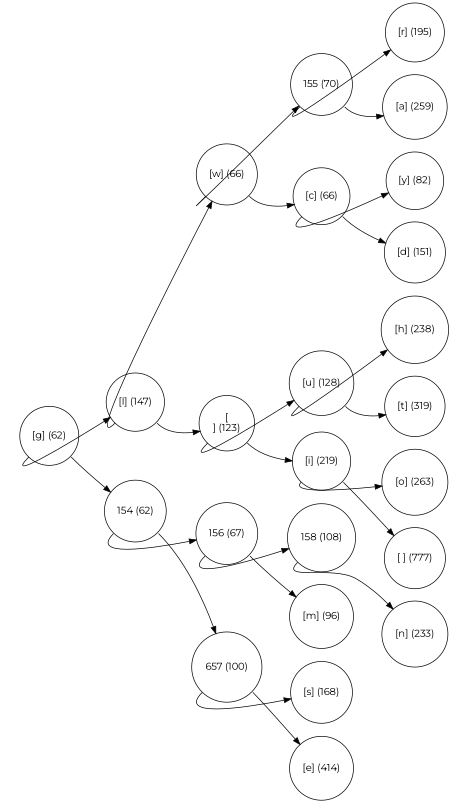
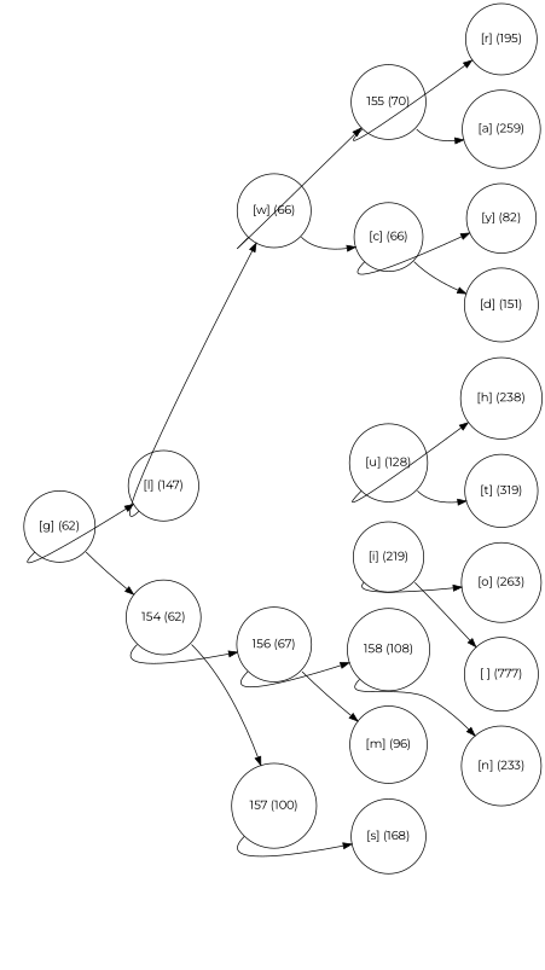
  digraph {
    fontname=Montserrat
    rankdir=LR
    node [fontname=Montserrat shape=circle]
    edge [fontname=Montserrat tailport=sw]
    n1 [label="[g] (62)" width=0.5]
    n2 [label="[l] (147)" width=0.5]
    n3 [label="154 (62)" width=0.5]
    n4 [label="[w] (66)" width=0.5]
-   n5 [label="[\n] (123)" width=0.5]
    n6 [label="156 (67)" width=0.5]
-   n7 [label="657 (100)" width=0.5]
+   n7 [label="157 (100)" width=0.5]
    n8 [label="155 (70)" width=0.5]
    n9 [label="[c] (66)" width=0.5]
    n10 [label="[u] (128)" width=0.5]
    n11 [label="[i] (219)" width=0.5]
    n12 [label="[r] (195)" width=0.5]
    n13 [label="[a] (259)" width=0.5]
    n14 [label="[y] (82)" width=0.5]
    n15 [label="[d] (151)" width=0.5]
    n16 [label="[h] (238)" width=0.5]
    n17 [label="[t] (319)" width=0.5]
    n18 [label="[o] (263)" width=0.5]
    n19 [label="[ ] (777)" width=0.5]
    n20 [label="158 (108)" width=0.5]
    n21 [label="[m] (96)" width=0.5]
    n22 [label="[s] (168)" width=0.5]
-   n23 [label="[e] (414)" width=0.5]
    n24 [label="[n] (233)" width=0.5]
    n1 -> n2
    n1 -> n3 [tailport=se]
    n2 -> n4
-   n2 -> n5 [tailport=se]
    n3 -> n6
    n3 -> n7 [tailport=se]
    n4 -> n8
    n4 -> n9 [tailport=se]
-   n5 -> n10
-   n5 -> n11 [tailport=se]
    n6 -> n20
    n6 -> n21 [tailport=se]
    n7 -> n22
-   n7 -> n23 [tailport=se]
    n8 -> n12
    n8 -> n13 [tailport=se]
    n9 -> n14
    n9 -> n15 [tailport=se]
    n10 -> n16
    n10 -> n17 [tailport=se]
    n11 -> n18
    n11 -> n19 [tailport=se]
    n20 -> n24
  }
